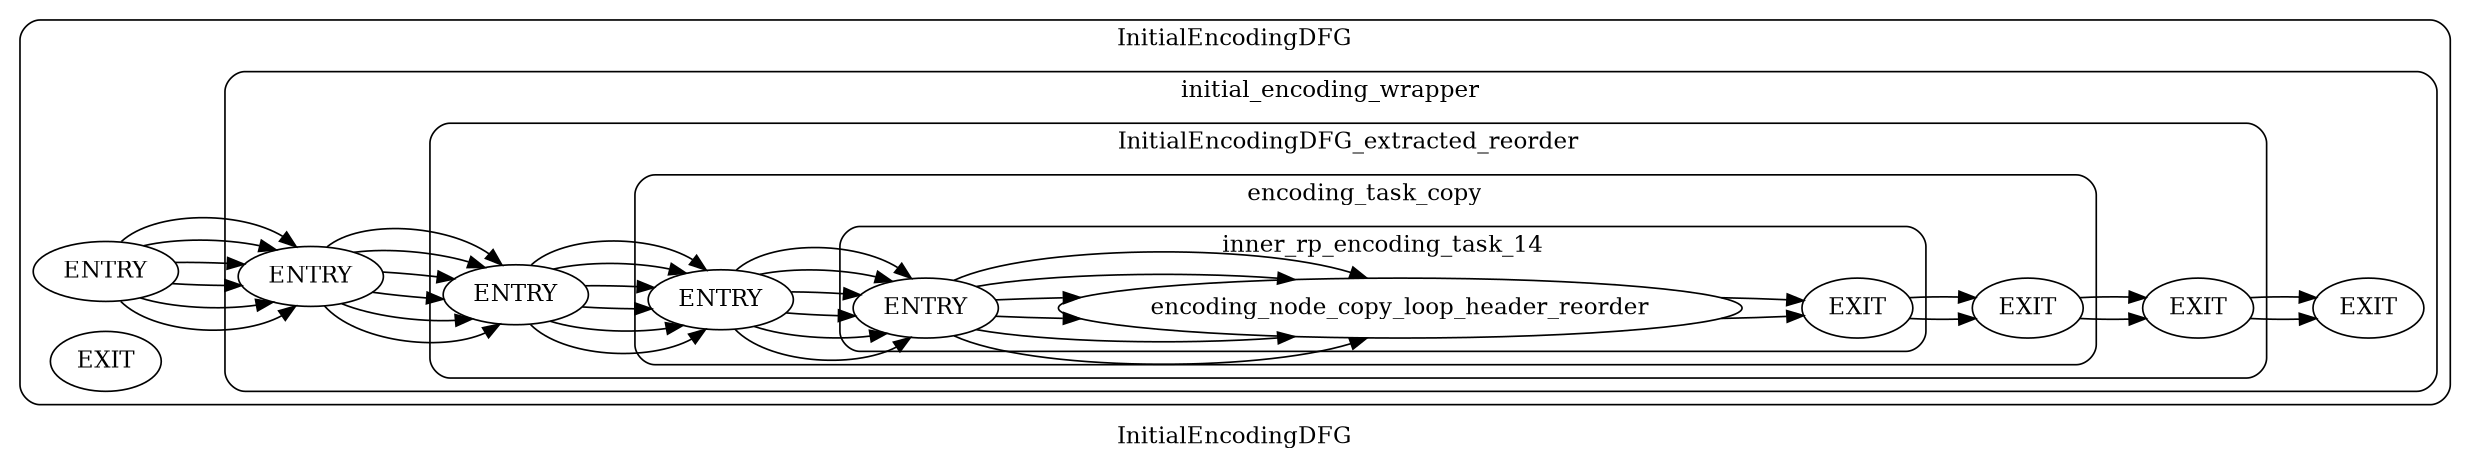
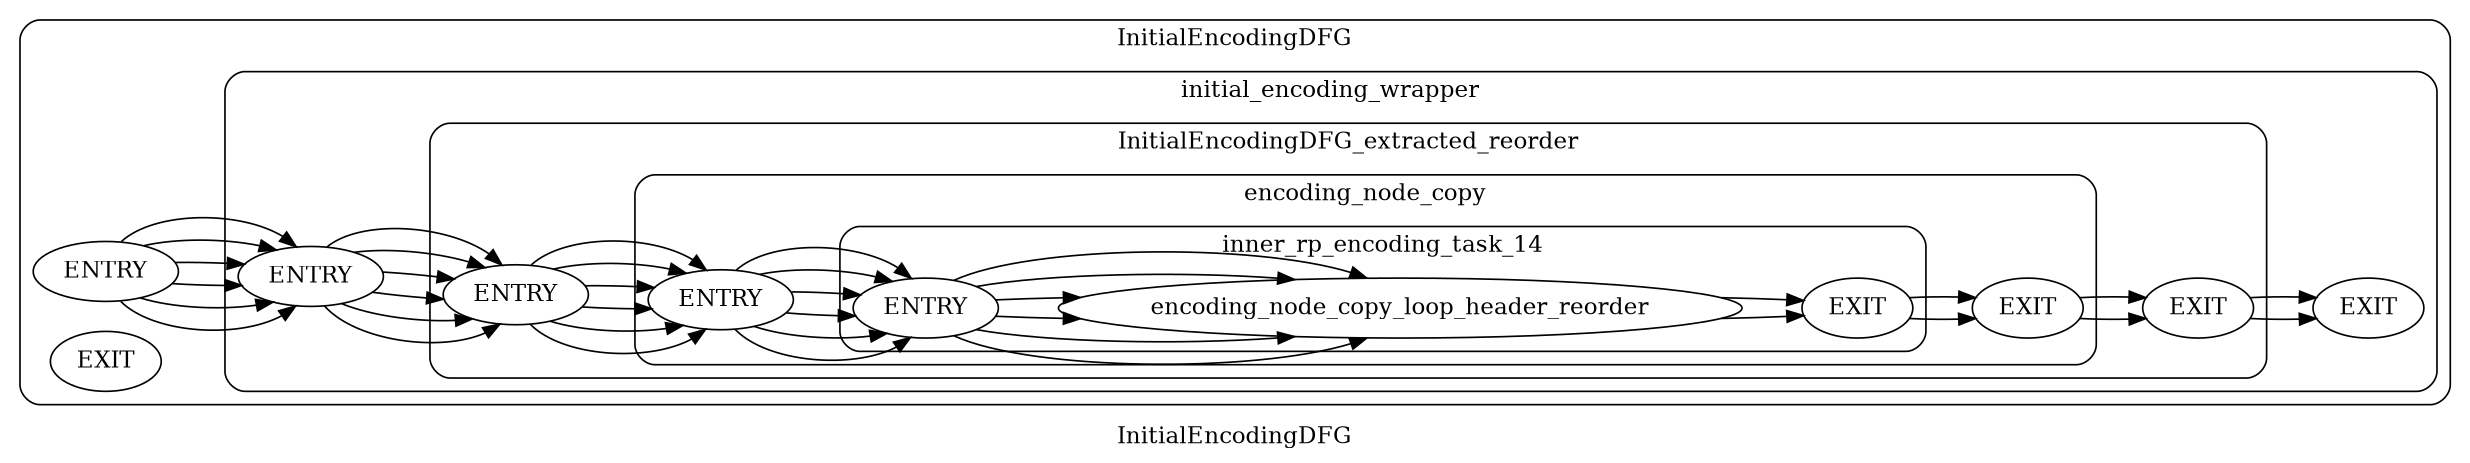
  digraph {
    compound=true
    label=InitialEncodingDFG
    style=rounded
    rankdir=LR
    n1 [label=ENTRY]
    encoding_node_copy_loop_header_reorder
    n3 [label=EXIT]
    n4 [label=ENTRY]
    n5 [label=EXIT]
    n6 [label=ENTRY]
    n7 [label=EXIT]
    n8 [label=ENTRY]
    n9 [label=EXIT]
    n10 [label=ENTRY]
    n11 [label=EXIT]
    subgraph cluster_1 {
      n10
      n11
      subgraph cluster_2 {
        label=initial_encoding_wrapper
        n8
        n9
        subgraph cluster_3 {
          label=InitialEncodingDFG_extracted_reorder
          n6
          n7
          subgraph cluster_4 {
-           label=encoding_task_copy
+           label=encoding_node_copy
            n4
            n5
            subgraph cluster_5 {
              label=inner_rp_encoding_task_14
              n1
              encoding_node_copy_loop_header_reorder
              n3
            }
          }
        }
      }
    }
    n1 -> encoding_node_copy_loop_header_reorder
    n1 -> encoding_node_copy_loop_header_reorder
    n1 -> encoding_node_copy_loop_header_reorder
    n1 -> encoding_node_copy_loop_header_reorder
    n1 -> encoding_node_copy_loop_header_reorder
    n1 -> encoding_node_copy_loop_header_reorder
    encoding_node_copy_loop_header_reorder -> n3
    encoding_node_copy_loop_header_reorder -> n3
    n3 -> n5
    n3 -> n5
    n4 -> n1
    n4 -> n1
    n4 -> n1
    n4 -> n1
    n4 -> n1
    n4 -> n1
    n5 -> n7
    n5 -> n7
    n6 -> n4
    n6 -> n4
    n6 -> n4
    n6 -> n4
    n6 -> n4
    n6 -> n4
    n7 -> n9
    n7 -> n9
    n8 -> n6
    n8 -> n6
    n8 -> n6
    n8 -> n6
    n8 -> n6
    n8 -> n6
    n10 -> n8
    n10 -> n8
    n10 -> n8
    n10 -> n8
    n10 -> n8
    n10 -> n8
  }
